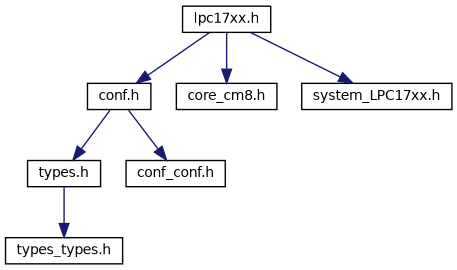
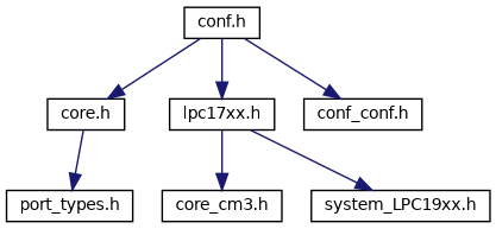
  digraph {
    node [color=black fillcolor=white fontname=Helvetica fontsize=10 shape=record style=filled]
    edge [color=midnightblue fontname=Helvetica fontsize=10 labelfontname=Helvetica labelfontsize=10 style=solid]
    n1 [height=0.2 label="conf.h" width=0.4]
-   n2 [height=0.2 label="types.h" width=0.4]
+   n2 [height=0.2 label="core.h" width=0.4]
    n3 [height=0.2 label="lpc17xx.h" width=0.4]
    n4 [height=0.2 label="conf_conf.h" width=0.4]
-   n5 [height=0.2 label="types_types.h" width=0.4]
-   n6 [height=0.2 label="core_cm8.h" width=0.4]
-   n7 [height=0.2 label="system_LPC17xx.h" width=0.4]
+   n5 [height=0.2 label="port_types.h" width=0.4]
+   n6 [height=0.2 label="core_cm3.h" width=0.4]
+   n7 [height=0.2 label="system_LPC19xx.h" width=0.4]
    n1 -> n2
-   n3 -> n1
+   n1 -> n3
    n1 -> n4
    n2 -> n5
    n3 -> n6
    n3 -> n7
  }
